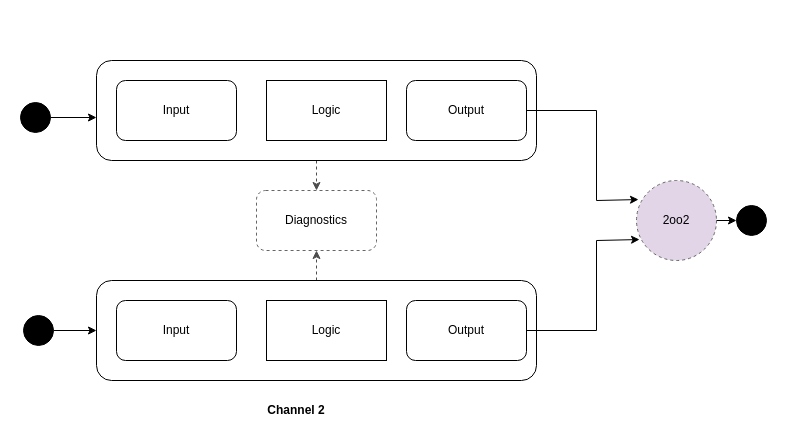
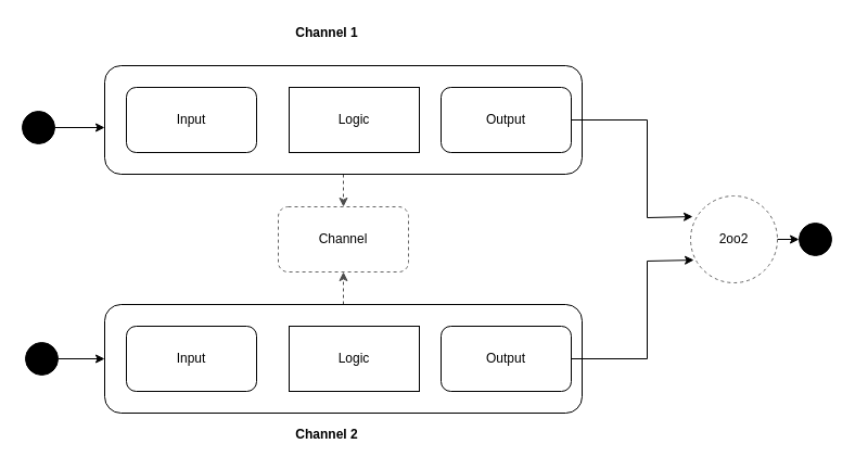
  <mxCell id="0" />
  <mxCell id="1" parent="0" />
  <mxCell id="2" style="edgeStyle=orthogonalEdgeStyle;rounded=0;orthogonalLoop=1;jettySize=auto;html=1;exitX=0.5;exitY=1;exitDx=0;exitDy=0;entryX=0.5;entryY=0;entryDx=0;entryDy=0;dashed=1;strokeColor=#4D4D4D;" edge="1" parent="1" source="3" target="21"><mxGeometry relative="1" as="geometry" /></mxCell>
  <mxCell id="3" value="" style="rounded=1;whiteSpace=wrap;html=1;" vertex="1" parent="1"><mxGeometry x="96" y="60" width="440" height="100" as="geometry" /></mxCell>
  <mxCell id="4" value="Input" style="rounded=1;whiteSpace=wrap;html=1;" vertex="1" parent="1"><mxGeometry x="116" y="80" width="120" height="60" as="geometry" /></mxCell>
  <mxCell id="5" value="Logic" style="rounded=0;whiteSpace=wrap;html=1;" vertex="1" parent="1"><mxGeometry x="266" y="80" width="120" height="60" as="geometry" /></mxCell>
  <mxCell id="6" style="edgeStyle=orthogonalEdgeStyle;rounded=0;orthogonalLoop=1;jettySize=auto;html=1;strokeColor=#000000;entryX=0.025;entryY=0.238;entryDx=0;entryDy=0;entryPerimeter=0;" edge="1" parent="1" source="7" target="23"><mxGeometry relative="1" as="geometry"><mxPoint x="646" y="200" as="targetPoint" /><Array as="points"><mxPoint x="596" y="110" /><mxPoint x="596" y="200" /></Array></mxGeometry></mxCell>
  <mxCell id="7" value="Output" style="rounded=1;whiteSpace=wrap;html=1;" vertex="1" parent="1"><mxGeometry x="406" y="80" width="120" height="60" as="geometry" /></mxCell>
  <mxCell id="8" style="edgeStyle=orthogonalEdgeStyle;rounded=0;orthogonalLoop=1;jettySize=auto;html=1;exitX=1;exitY=0.5;exitDx=0;exitDy=0;exitPerimeter=0;entryX=0;entryY=0.5;entryDx=0;entryDy=0;strokeColor=#000000;" edge="1" parent="1" target="22"><mxGeometry relative="1" as="geometry"><mxPoint x="706" y="220" as="sourcePoint" /></mxGeometry></mxCell>
  <mxCell id="9" style="edgeStyle=orthogonalEdgeStyle;rounded=0;orthogonalLoop=1;jettySize=auto;html=1;exitX=0.5;exitY=0;exitDx=0;exitDy=0;entryX=0.5;entryY=1;entryDx=0;entryDy=0;dashed=1;strokeColor=#4D4D4D;" edge="1" parent="1" source="10" target="21"><mxGeometry relative="1" as="geometry" /></mxCell>
  <mxCell id="10" value="" style="rounded=1;whiteSpace=wrap;html=1;" vertex="1" parent="1"><mxGeometry x="96" y="280" width="440" height="100" as="geometry" /></mxCell>
  <mxCell id="11" value="Input" style="rounded=1;whiteSpace=wrap;html=1;" vertex="1" parent="1"><mxGeometry x="116" y="300" width="120" height="60" as="geometry" /></mxCell>
  <mxCell id="12" value="Logic" style="rounded=0;whiteSpace=wrap;html=1;" vertex="1" parent="1"><mxGeometry x="266" y="300" width="120" height="60" as="geometry" /></mxCell>
  <mxCell id="13" style="edgeStyle=orthogonalEdgeStyle;rounded=0;orthogonalLoop=1;jettySize=auto;html=1;strokeColor=#000000;entryX=0.038;entryY=0.738;entryDx=0;entryDy=0;entryPerimeter=0;" edge="1" parent="1" source="14" target="23"><mxGeometry relative="1" as="geometry"><mxPoint x="646" y="240" as="targetPoint" /><Array as="points"><mxPoint x="596" y="330" /><mxPoint x="596" y="240" /></Array></mxGeometry></mxCell>
  <mxCell id="14" value="Output" style="rounded=1;whiteSpace=wrap;html=1;" vertex="1" parent="1"><mxGeometry x="406" y="300" width="120" height="60" as="geometry" /></mxCell>
  <mxCell id="15" style="edgeStyle=orthogonalEdgeStyle;rounded=0;orthogonalLoop=1;jettySize=auto;html=1;exitX=1;exitY=0.5;exitDx=0;exitDy=0;entryX=0;entryY=0.57;entryDx=0;entryDy=0;entryPerimeter=0;" edge="1" parent="1" source="16" target="3"><mxGeometry relative="1" as="geometry" /></mxCell>
  <mxCell id="16" value="" style="ellipse;whiteSpace=wrap;html=1;aspect=fixed;fillColor=#000000;" vertex="1" parent="1"><mxGeometry x="20" y="102" width="30" height="30" as="geometry" /></mxCell>
  <mxCell id="17" style="edgeStyle=orthogonalEdgeStyle;rounded=0;orthogonalLoop=1;jettySize=auto;html=1;exitX=1;exitY=0.5;exitDx=0;exitDy=0;entryX=0;entryY=0.5;entryDx=0;entryDy=0;" edge="1" parent="1" source="18" target="10"><mxGeometry relative="1" as="geometry" /></mxCell>
  <mxCell id="18" value="" style="ellipse;whiteSpace=wrap;html=1;aspect=fixed;fillColor=#000000;" vertex="1" parent="1"><mxGeometry x="23" y="315" width="30" height="30" as="geometry" /></mxCell>
- <mxCell id="19" value="&lt;b&gt;Channel 2&lt;/b&gt;" style="text;html=1;strokeColor=none;fillColor=none;align=center;verticalAlign=middle;whiteSpace=wrap;rounded=0;" vertex="1" parent="1"><mxGeometry x="261" y="400" width="70" height="20" as="geometry" /></mxCell>
- <mxCell id="21" value="Diagnostics" style="rounded=1;whiteSpace=wrap;html=1;fillColor=#FFFFFF;dashed=1;strokeColor=#666666;" vertex="1" parent="1"><mxGeometry x="256" y="190" width="120" height="60" as="geometry" /></mxCell>
+ <mxCell id="19" value="&lt;b&gt;Channel 2&lt;/b&gt;" style="text;html=1;strokeColor=none;fillColor=none;align=center;verticalAlign=middle;whiteSpace=wrap;rounded=0;" vertex="1" parent="1"><mxGeometry x="266" y="390" width="70" height="20" as="geometry" /></mxCell>
+ <mxCell id="20" value="&lt;b&gt;Channel 1&lt;/b&gt;" style="text;html=1;strokeColor=none;fillColor=none;align=center;verticalAlign=middle;whiteSpace=wrap;rounded=0;" vertex="1" parent="1"><mxGeometry x="266" y="20" width="70" height="20" as="geometry" /></mxCell>
+ <mxCell id="21" value="Channel" style="rounded=1;whiteSpace=wrap;html=1;fillColor=#FFFFFF;dashed=1;strokeColor=#666666;" vertex="1" parent="1"><mxGeometry x="256" y="190" width="120" height="60" as="geometry" /></mxCell>
  <mxCell id="22" value="" style="ellipse;whiteSpace=wrap;html=1;aspect=fixed;fillColor=#000000;" vertex="1" parent="1"><mxGeometry x="736" y="205" width="30" height="30" as="geometry" /></mxCell>
- <mxCell id="23" value="2oo2" style="ellipse;whiteSpace=wrap;html=1;aspect=fixed;dashed=1;strokeColor=#666666;fillColor=#e1d5e7;" vertex="1" parent="1"><mxGeometry x="636" y="180" width="80" height="80" as="geometry" /></mxCell>
+ <mxCell id="23" value="2oo2" style="ellipse;whiteSpace=wrap;html=1;aspect=fixed;dashed=1;strokeColor=#666666;fillColor=#FFFFFF;" vertex="1" parent="1"><mxGeometry x="636" y="180" width="80" height="80" as="geometry" /></mxCell>
